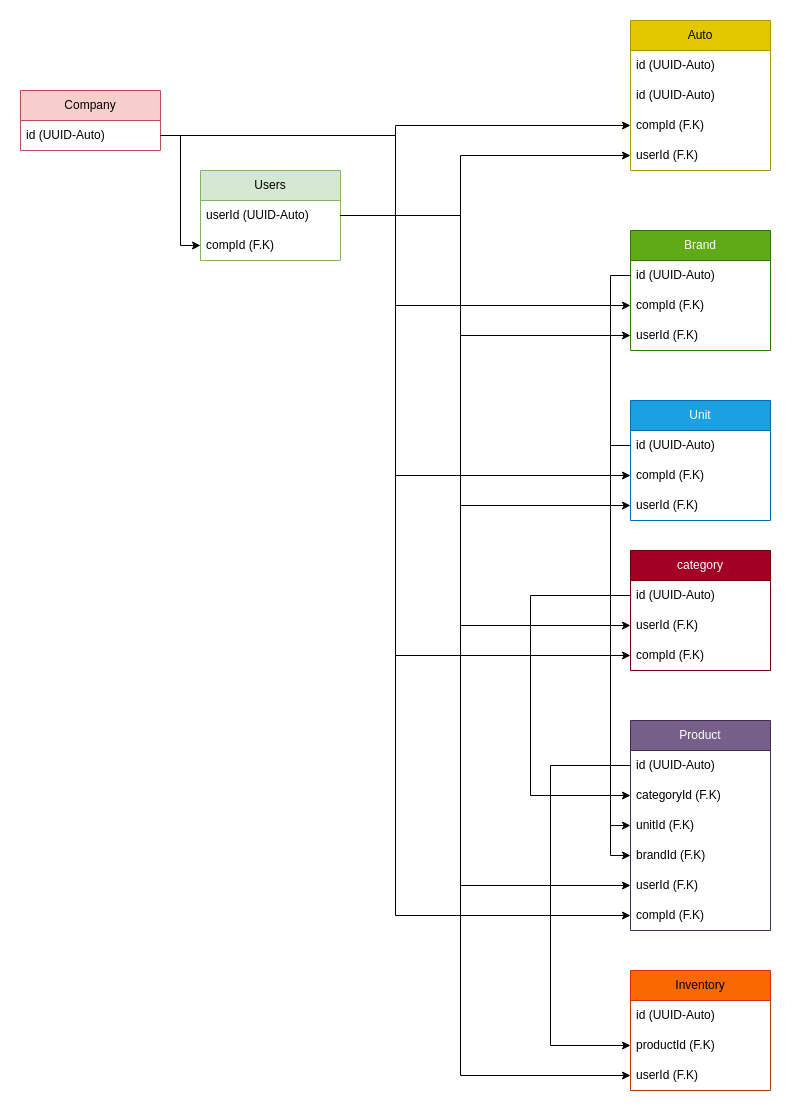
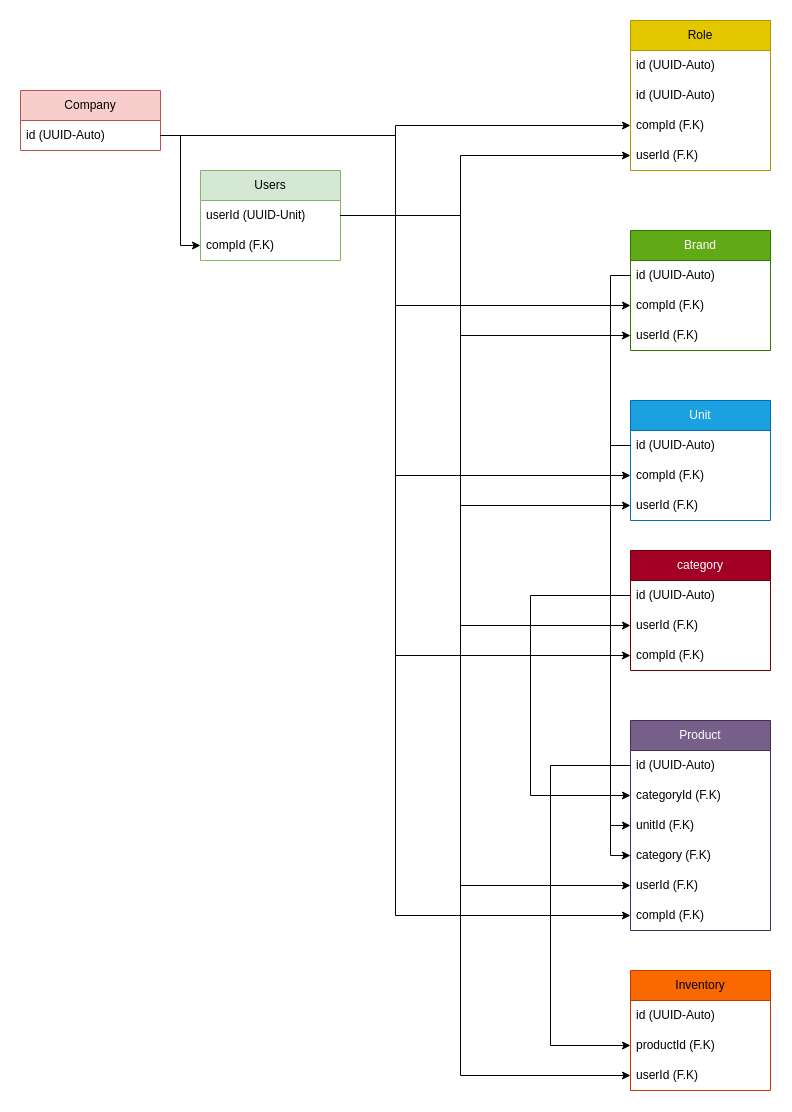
  <mxCell id="0" />
  <mxCell id="1" parent="0" />
  <mxCell id="2" value="Company" style="swimlane;fontStyle=0;childLayout=stackLayout;horizontal=1;startSize=30;horizontalStack=0;resizeParent=1;resizeParentMax=0;resizeLast=0;collapsible=1;marginBottom=0;whiteSpace=wrap;html=1;fillColor=#f8cecc;strokeColor=#b85450;" vertex="1" parent="1"><mxGeometry x="20" y="90" width="140" height="60" as="geometry" /></mxCell>
  <mxCell id="3" value="id (UUID-Auto)" style="text;strokeColor=none;fillColor=none;align=left;verticalAlign=middle;spacingLeft=4;spacingRight=4;overflow=hidden;points=[[0,0.5],[1,0.5]];portConstraint=eastwest;rotatable=0;whiteSpace=wrap;html=1;" vertex="1" parent="2"><mxGeometry y="30" width="140" height="30" as="geometry" /></mxCell>
  <mxCell id="4" value="Users" style="swimlane;fontStyle=0;childLayout=stackLayout;horizontal=1;startSize=30;horizontalStack=0;resizeParent=1;resizeParentMax=0;resizeLast=0;collapsible=1;marginBottom=0;whiteSpace=wrap;html=1;fillColor=#d5e8d4;strokeColor=#82b366;" vertex="1" parent="1"><mxGeometry x="200" y="170" width="140" height="90" as="geometry" /></mxCell>
- <mxCell id="5" value="userId (UUID-Auto)" style="text;strokeColor=none;fillColor=none;align=left;verticalAlign=middle;spacingLeft=4;spacingRight=4;overflow=hidden;points=[[0,0.5],[1,0.5]];portConstraint=eastwest;rotatable=0;whiteSpace=wrap;html=1;" vertex="1" parent="4"><mxGeometry y="30" width="140" height="30" as="geometry" /></mxCell>
+ <mxCell id="5" value="userId (UUID-Unit)" style="text;strokeColor=none;fillColor=none;align=left;verticalAlign=middle;spacingLeft=4;spacingRight=4;overflow=hidden;points=[[0,0.5],[1,0.5]];portConstraint=eastwest;rotatable=0;whiteSpace=wrap;html=1;" vertex="1" parent="4"><mxGeometry y="30" width="140" height="30" as="geometry" /></mxCell>
  <mxCell id="6" value="compId (F.K)" style="text;strokeColor=none;fillColor=none;align=left;verticalAlign=middle;spacingLeft=4;spacingRight=4;overflow=hidden;points=[[0,0.5],[1,0.5]];portConstraint=eastwest;rotatable=0;whiteSpace=wrap;html=1;" vertex="1" parent="4"><mxGeometry y="60" width="140" height="30" as="geometry" /></mxCell>
  <mxCell id="7" value="category" style="swimlane;fontStyle=0;childLayout=stackLayout;horizontal=1;startSize=30;horizontalStack=0;resizeParent=1;resizeParentMax=0;resizeLast=0;collapsible=1;marginBottom=0;whiteSpace=wrap;html=1;fillColor=#a20025;strokeColor=#6F0000;fontColor=#ffffff;" vertex="1" parent="1"><mxGeometry x="630" y="550" width="140" height="120" as="geometry" /></mxCell>
  <mxCell id="8" value="id (UUID-Auto)" style="text;strokeColor=none;fillColor=none;align=left;verticalAlign=middle;spacingLeft=4;spacingRight=4;overflow=hidden;points=[[0,0.5],[1,0.5]];portConstraint=eastwest;rotatable=0;whiteSpace=wrap;html=1;" vertex="1" parent="7"><mxGeometry y="30" width="140" height="30" as="geometry" /></mxCell>
  <mxCell id="9" value="userId (F.K)" style="text;strokeColor=none;fillColor=none;align=left;verticalAlign=middle;spacingLeft=4;spacingRight=4;overflow=hidden;points=[[0,0.5],[1,0.5]];portConstraint=eastwest;rotatable=0;whiteSpace=wrap;html=1;" vertex="1" parent="7"><mxGeometry y="60" width="140" height="30" as="geometry" /></mxCell>
  <mxCell id="10" value="compId (F.K)" style="text;strokeColor=none;fillColor=none;align=left;verticalAlign=middle;spacingLeft=4;spacingRight=4;overflow=hidden;points=[[0,0.5],[1,0.5]];portConstraint=eastwest;rotatable=0;whiteSpace=wrap;html=1;" vertex="1" parent="7"><mxGeometry y="90" width="140" height="30" as="geometry" /></mxCell>
  <mxCell id="11" value="Unit" style="swimlane;fontStyle=0;childLayout=stackLayout;horizontal=1;startSize=30;horizontalStack=0;resizeParent=1;resizeParentMax=0;resizeLast=0;collapsible=1;marginBottom=0;whiteSpace=wrap;html=1;fillColor=#1ba1e2;fontColor=#ffffff;strokeColor=#006EAF;" vertex="1" parent="1"><mxGeometry x="630" y="400" width="140" height="120" as="geometry" /></mxCell>
  <mxCell id="12" value="id (UUID-Auto)" style="text;strokeColor=none;fillColor=none;align=left;verticalAlign=middle;spacingLeft=4;spacingRight=4;overflow=hidden;points=[[0,0.5],[1,0.5]];portConstraint=eastwest;rotatable=0;whiteSpace=wrap;html=1;" vertex="1" parent="11"><mxGeometry y="30" width="140" height="30" as="geometry" /></mxCell>
  <mxCell id="13" value="compId (F.K)" style="text;strokeColor=none;fillColor=none;align=left;verticalAlign=middle;spacingLeft=4;spacingRight=4;overflow=hidden;points=[[0,0.5],[1,0.5]];portConstraint=eastwest;rotatable=0;whiteSpace=wrap;html=1;" vertex="1" parent="11"><mxGeometry y="60" width="140" height="30" as="geometry" /></mxCell>
  <mxCell id="14" value="userId (F.K)" style="text;strokeColor=none;fillColor=none;align=left;verticalAlign=middle;spacingLeft=4;spacingRight=4;overflow=hidden;points=[[0,0.5],[1,0.5]];portConstraint=eastwest;rotatable=0;whiteSpace=wrap;html=1;" vertex="1" parent="11"><mxGeometry y="90" width="140" height="30" as="geometry" /></mxCell>
- <mxCell id="15" value="Auto" style="swimlane;fontStyle=0;childLayout=stackLayout;horizontal=1;startSize=30;horizontalStack=0;resizeParent=1;resizeParentMax=0;resizeLast=0;collapsible=1;marginBottom=0;whiteSpace=wrap;html=1;fillColor=#e3c800;fontColor=#000000;strokeColor=#B09500;" vertex="1" parent="1"><mxGeometry x="630" y="20" width="140" height="150" as="geometry" /></mxCell>
+ <mxCell id="15" value="Role" style="swimlane;fontStyle=0;childLayout=stackLayout;horizontal=1;startSize=30;horizontalStack=0;resizeParent=1;resizeParentMax=0;resizeLast=0;collapsible=1;marginBottom=0;whiteSpace=wrap;html=1;fillColor=#e3c800;fontColor=#000000;strokeColor=#B09500;" vertex="1" parent="1"><mxGeometry x="630" y="20" width="140" height="150" as="geometry" /></mxCell>
  <mxCell id="16" value="id (UUID-Auto)" style="text;strokeColor=none;fillColor=none;align=left;verticalAlign=middle;spacingLeft=4;spacingRight=4;overflow=hidden;points=[[0,0.5],[1,0.5]];portConstraint=eastwest;rotatable=0;whiteSpace=wrap;html=1;" vertex="1" parent="15"><mxGeometry y="30" width="140" height="30" as="geometry" /></mxCell>
  <mxCell id="17" value="id (UUID-Auto)" style="text;strokeColor=none;fillColor=none;align=left;verticalAlign=middle;spacingLeft=4;spacingRight=4;overflow=hidden;points=[[0,0.5],[1,0.5]];portConstraint=eastwest;rotatable=0;whiteSpace=wrap;html=1;" vertex="1" parent="15"><mxGeometry y="60" width="140" height="30" as="geometry" /></mxCell>
  <mxCell id="18" value="compId (F.K)" style="text;strokeColor=none;fillColor=none;align=left;verticalAlign=middle;spacingLeft=4;spacingRight=4;overflow=hidden;points=[[0,0.5],[1,0.5]];portConstraint=eastwest;rotatable=0;whiteSpace=wrap;html=1;" vertex="1" parent="15"><mxGeometry y="90" width="140" height="30" as="geometry" /></mxCell>
  <mxCell id="19" value="userId (F.K)" style="text;strokeColor=none;fillColor=none;align=left;verticalAlign=middle;spacingLeft=4;spacingRight=4;overflow=hidden;points=[[0,0.5],[1,0.5]];portConstraint=eastwest;rotatable=0;whiteSpace=wrap;html=1;" vertex="1" parent="15"><mxGeometry y="120" width="140" height="30" as="geometry" /></mxCell>
  <mxCell id="20" value="Brand" style="swimlane;fontStyle=0;childLayout=stackLayout;horizontal=1;startSize=30;horizontalStack=0;resizeParent=1;resizeParentMax=0;resizeLast=0;collapsible=1;marginBottom=0;whiteSpace=wrap;html=1;fillColor=#60a917;fontColor=#ffffff;strokeColor=#2D7600;" vertex="1" parent="1"><mxGeometry x="630" y="230" width="140" height="120" as="geometry" /></mxCell>
  <mxCell id="21" value="id (UUID-Auto)" style="text;strokeColor=none;fillColor=none;align=left;verticalAlign=middle;spacingLeft=4;spacingRight=4;overflow=hidden;points=[[0,0.5],[1,0.5]];portConstraint=eastwest;rotatable=0;whiteSpace=wrap;html=1;" vertex="1" parent="20"><mxGeometry y="30" width="140" height="30" as="geometry" /></mxCell>
  <mxCell id="22" value="compId (F.K)" style="text;strokeColor=none;fillColor=none;align=left;verticalAlign=middle;spacingLeft=4;spacingRight=4;overflow=hidden;points=[[0,0.5],[1,0.5]];portConstraint=eastwest;rotatable=0;whiteSpace=wrap;html=1;" vertex="1" parent="20"><mxGeometry y="60" width="140" height="30" as="geometry" /></mxCell>
  <mxCell id="23" value="userId (F.K)" style="text;strokeColor=none;fillColor=none;align=left;verticalAlign=middle;spacingLeft=4;spacingRight=4;overflow=hidden;points=[[0,0.5],[1,0.5]];portConstraint=eastwest;rotatable=0;whiteSpace=wrap;html=1;" vertex="1" parent="20"><mxGeometry y="90" width="140" height="30" as="geometry" /></mxCell>
  <mxCell id="24" value="Product" style="swimlane;fontStyle=0;childLayout=stackLayout;horizontal=1;startSize=30;horizontalStack=0;resizeParent=1;resizeParentMax=0;resizeLast=0;collapsible=1;marginBottom=0;whiteSpace=wrap;html=1;fillColor=#76608a;fontColor=#ffffff;strokeColor=#432D57;" vertex="1" parent="1"><mxGeometry x="630" y="720" width="140" height="210" as="geometry" /></mxCell>
  <mxCell id="25" value="id (UUID-Auto)" style="text;strokeColor=none;fillColor=none;align=left;verticalAlign=middle;spacingLeft=4;spacingRight=4;overflow=hidden;points=[[0,0.5],[1,0.5]];portConstraint=eastwest;rotatable=0;whiteSpace=wrap;html=1;" vertex="1" parent="24"><mxGeometry y="30" width="140" height="30" as="geometry" /></mxCell>
  <mxCell id="26" value="categoryId (F.K)" style="text;strokeColor=none;fillColor=none;align=left;verticalAlign=middle;spacingLeft=4;spacingRight=4;overflow=hidden;points=[[0,0.5],[1,0.5]];portConstraint=eastwest;rotatable=0;whiteSpace=wrap;html=1;" vertex="1" parent="24"><mxGeometry y="60" width="140" height="30" as="geometry" /></mxCell>
  <mxCell id="27" value="unitId (F.K)" style="text;strokeColor=none;fillColor=none;align=left;verticalAlign=middle;spacingLeft=4;spacingRight=4;overflow=hidden;points=[[0,0.5],[1,0.5]];portConstraint=eastwest;rotatable=0;whiteSpace=wrap;html=1;" vertex="1" parent="24"><mxGeometry y="90" width="140" height="30" as="geometry" /></mxCell>
- <mxCell id="28" value="brandId (F.K)" style="text;strokeColor=none;fillColor=none;align=left;verticalAlign=middle;spacingLeft=4;spacingRight=4;overflow=hidden;points=[[0,0.5],[1,0.5]];portConstraint=eastwest;rotatable=0;whiteSpace=wrap;html=1;" vertex="1" parent="24"><mxGeometry y="120" width="140" height="30" as="geometry" /></mxCell>
+ <mxCell id="28" value="category (F.K)" style="text;strokeColor=none;fillColor=none;align=left;verticalAlign=middle;spacingLeft=4;spacingRight=4;overflow=hidden;points=[[0,0.5],[1,0.5]];portConstraint=eastwest;rotatable=0;whiteSpace=wrap;html=1;" vertex="1" parent="24"><mxGeometry y="120" width="140" height="30" as="geometry" /></mxCell>
  <mxCell id="29" value="userId (F.K)" style="text;strokeColor=none;fillColor=none;align=left;verticalAlign=middle;spacingLeft=4;spacingRight=4;overflow=hidden;points=[[0,0.5],[1,0.5]];portConstraint=eastwest;rotatable=0;whiteSpace=wrap;html=1;" vertex="1" parent="24"><mxGeometry y="150" width="140" height="30" as="geometry" /></mxCell>
  <mxCell id="30" value="compId (F.K)" style="text;strokeColor=none;fillColor=none;align=left;verticalAlign=middle;spacingLeft=4;spacingRight=4;overflow=hidden;points=[[0,0.5],[1,0.5]];portConstraint=eastwest;rotatable=0;whiteSpace=wrap;html=1;" vertex="1" parent="24"><mxGeometry y="180" width="140" height="30" as="geometry" /></mxCell>
  <mxCell id="31" style="edgeStyle=orthogonalEdgeStyle;rounded=0;orthogonalLoop=1;jettySize=auto;html=1;entryX=0;entryY=0.5;entryDx=0;entryDy=0;" edge="1" parent="1" source="3" target="18"><mxGeometry relative="1" as="geometry" /></mxCell>
  <mxCell id="32" style="edgeStyle=orthogonalEdgeStyle;rounded=0;orthogonalLoop=1;jettySize=auto;html=1;entryX=0;entryY=0.5;entryDx=0;entryDy=0;" edge="1" parent="1" source="5" target="19"><mxGeometry relative="1" as="geometry"><Array as="points"><mxPoint x="460" y="215" /><mxPoint x="460" y="155" /></Array></mxGeometry></mxCell>
  <mxCell id="33" style="edgeStyle=orthogonalEdgeStyle;rounded=0;orthogonalLoop=1;jettySize=auto;html=1;entryX=0;entryY=0.5;entryDx=0;entryDy=0;" edge="1" parent="1" source="3" target="6"><mxGeometry relative="1" as="geometry" /></mxCell>
  <mxCell id="34" style="edgeStyle=orthogonalEdgeStyle;rounded=0;orthogonalLoop=1;jettySize=auto;html=1;entryX=0;entryY=0.5;entryDx=0;entryDy=0;" edge="1" parent="1" source="3" target="22"><mxGeometry relative="1" as="geometry" /></mxCell>
  <mxCell id="35" style="edgeStyle=orthogonalEdgeStyle;rounded=0;orthogonalLoop=1;jettySize=auto;html=1;entryX=0;entryY=0.5;entryDx=0;entryDy=0;" edge="1" parent="1" source="3" target="13"><mxGeometry relative="1" as="geometry" /></mxCell>
  <mxCell id="36" style="edgeStyle=orthogonalEdgeStyle;rounded=0;orthogonalLoop=1;jettySize=auto;html=1;entryX=0;entryY=0.5;entryDx=0;entryDy=0;" edge="1" parent="1" source="3" target="10"><mxGeometry relative="1" as="geometry" /></mxCell>
  <mxCell id="37" style="edgeStyle=orthogonalEdgeStyle;rounded=0;orthogonalLoop=1;jettySize=auto;html=1;entryX=0;entryY=0.5;entryDx=0;entryDy=0;" edge="1" parent="1" source="3" target="30"><mxGeometry relative="1" as="geometry" /></mxCell>
  <mxCell id="38" style="edgeStyle=orthogonalEdgeStyle;rounded=0;orthogonalLoop=1;jettySize=auto;html=1;entryX=0;entryY=0.5;entryDx=0;entryDy=0;" edge="1" parent="1" source="21" target="28"><mxGeometry relative="1" as="geometry" /></mxCell>
  <mxCell id="39" style="edgeStyle=orthogonalEdgeStyle;rounded=0;orthogonalLoop=1;jettySize=auto;html=1;entryX=0;entryY=0.5;entryDx=0;entryDy=0;" edge="1" parent="1" source="12" target="27"><mxGeometry relative="1" as="geometry" /></mxCell>
  <mxCell id="40" style="edgeStyle=orthogonalEdgeStyle;rounded=0;orthogonalLoop=1;jettySize=auto;html=1;entryX=0;entryY=0.5;entryDx=0;entryDy=0;" edge="1" parent="1" source="8" target="26"><mxGeometry relative="1" as="geometry"><Array as="points"><mxPoint x="530" y="595" /><mxPoint x="530" y="795" /></Array></mxGeometry></mxCell>
  <mxCell id="41" value="Inventory" style="swimlane;fontStyle=0;childLayout=stackLayout;horizontal=1;startSize=30;horizontalStack=0;resizeParent=1;resizeParentMax=0;resizeLast=0;collapsible=1;marginBottom=0;whiteSpace=wrap;html=1;fillColor=#fa6800;fontColor=#000000;strokeColor=#C73500;" vertex="1" parent="1"><mxGeometry x="630" y="970" width="140" height="120" as="geometry" /></mxCell>
  <mxCell id="42" value="id (UUID-Auto)" style="text;strokeColor=none;fillColor=none;align=left;verticalAlign=middle;spacingLeft=4;spacingRight=4;overflow=hidden;points=[[0,0.5],[1,0.5]];portConstraint=eastwest;rotatable=0;whiteSpace=wrap;html=1;" vertex="1" parent="41"><mxGeometry y="30" width="140" height="30" as="geometry" /></mxCell>
  <mxCell id="43" value="productId (F.K)" style="text;strokeColor=none;fillColor=none;align=left;verticalAlign=middle;spacingLeft=4;spacingRight=4;overflow=hidden;points=[[0,0.5],[1,0.5]];portConstraint=eastwest;rotatable=0;whiteSpace=wrap;html=1;" vertex="1" parent="41"><mxGeometry y="60" width="140" height="30" as="geometry" /></mxCell>
  <mxCell id="44" value="userId (F.K)" style="text;strokeColor=none;fillColor=none;align=left;verticalAlign=middle;spacingLeft=4;spacingRight=4;overflow=hidden;points=[[0,0.5],[1,0.5]];portConstraint=eastwest;rotatable=0;whiteSpace=wrap;html=1;" vertex="1" parent="41"><mxGeometry y="90" width="140" height="30" as="geometry" /></mxCell>
  <mxCell id="45" style="edgeStyle=orthogonalEdgeStyle;rounded=0;orthogonalLoop=1;jettySize=auto;html=1;entryX=0;entryY=0.5;entryDx=0;entryDy=0;" edge="1" parent="1" source="5" target="44"><mxGeometry relative="1" as="geometry"><Array as="points"><mxPoint x="460" y="215" /><mxPoint x="460" y="1075" /></Array></mxGeometry></mxCell>
  <mxCell id="46" style="edgeStyle=orthogonalEdgeStyle;rounded=0;orthogonalLoop=1;jettySize=auto;html=1;entryX=0;entryY=0.5;entryDx=0;entryDy=0;" edge="1" parent="1" source="25" target="43"><mxGeometry relative="1" as="geometry"><Array as="points"><mxPoint x="550" y="765" /><mxPoint x="550" y="1045" /></Array></mxGeometry></mxCell>
  <mxCell id="47" style="edgeStyle=orthogonalEdgeStyle;rounded=0;orthogonalLoop=1;jettySize=auto;html=1;entryX=0;entryY=0.5;entryDx=0;entryDy=0;" edge="1" parent="1" source="5" target="23"><mxGeometry relative="1" as="geometry"><Array as="points"><mxPoint x="460" y="215" /><mxPoint x="460" y="335" /></Array></mxGeometry></mxCell>
  <mxCell id="48" style="edgeStyle=orthogonalEdgeStyle;rounded=0;orthogonalLoop=1;jettySize=auto;html=1;" edge="1" parent="1" source="5" target="14"><mxGeometry relative="1" as="geometry"><Array as="points"><mxPoint x="460" y="215" /><mxPoint x="460" y="505" /></Array></mxGeometry></mxCell>
  <mxCell id="49" style="edgeStyle=orthogonalEdgeStyle;rounded=0;orthogonalLoop=1;jettySize=auto;html=1;entryX=0;entryY=0.5;entryDx=0;entryDy=0;" edge="1" parent="1" source="5" target="9"><mxGeometry relative="1" as="geometry"><Array as="points"><mxPoint x="460" y="215" /><mxPoint x="460" y="625" /></Array></mxGeometry></mxCell>
  <mxCell id="50" style="edgeStyle=orthogonalEdgeStyle;rounded=0;orthogonalLoop=1;jettySize=auto;html=1;entryX=0;entryY=0.5;entryDx=0;entryDy=0;" edge="1" parent="1" source="5" target="29"><mxGeometry relative="1" as="geometry"><Array as="points"><mxPoint x="460" y="215" /><mxPoint x="460" y="885" /></Array></mxGeometry></mxCell>
